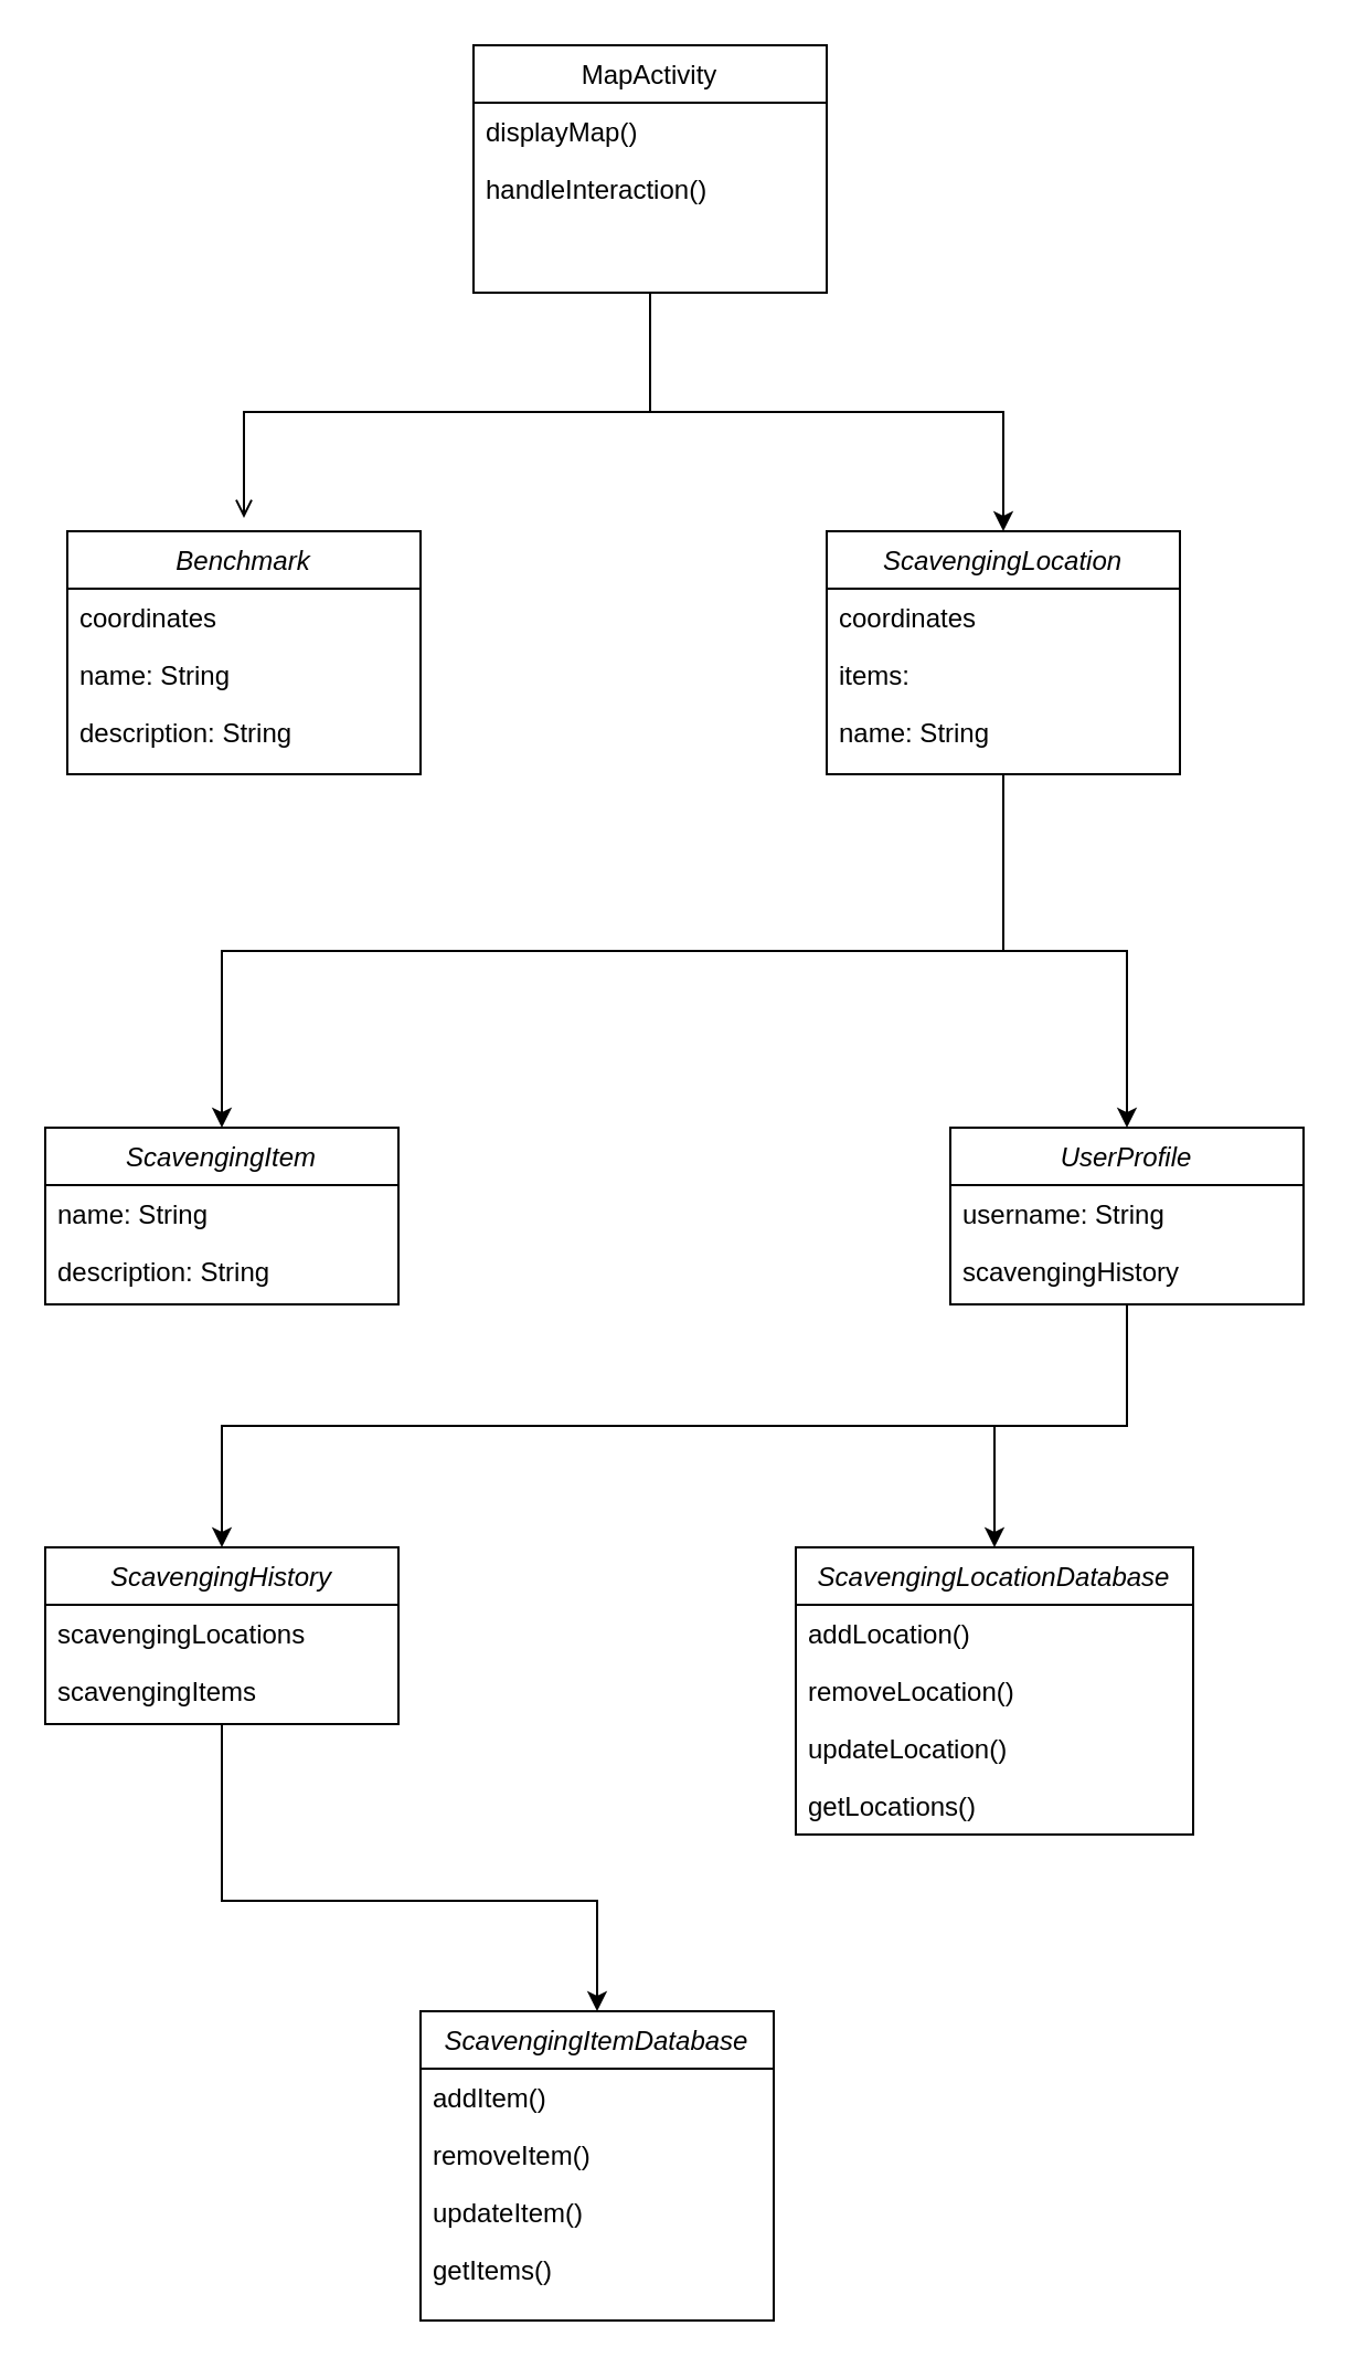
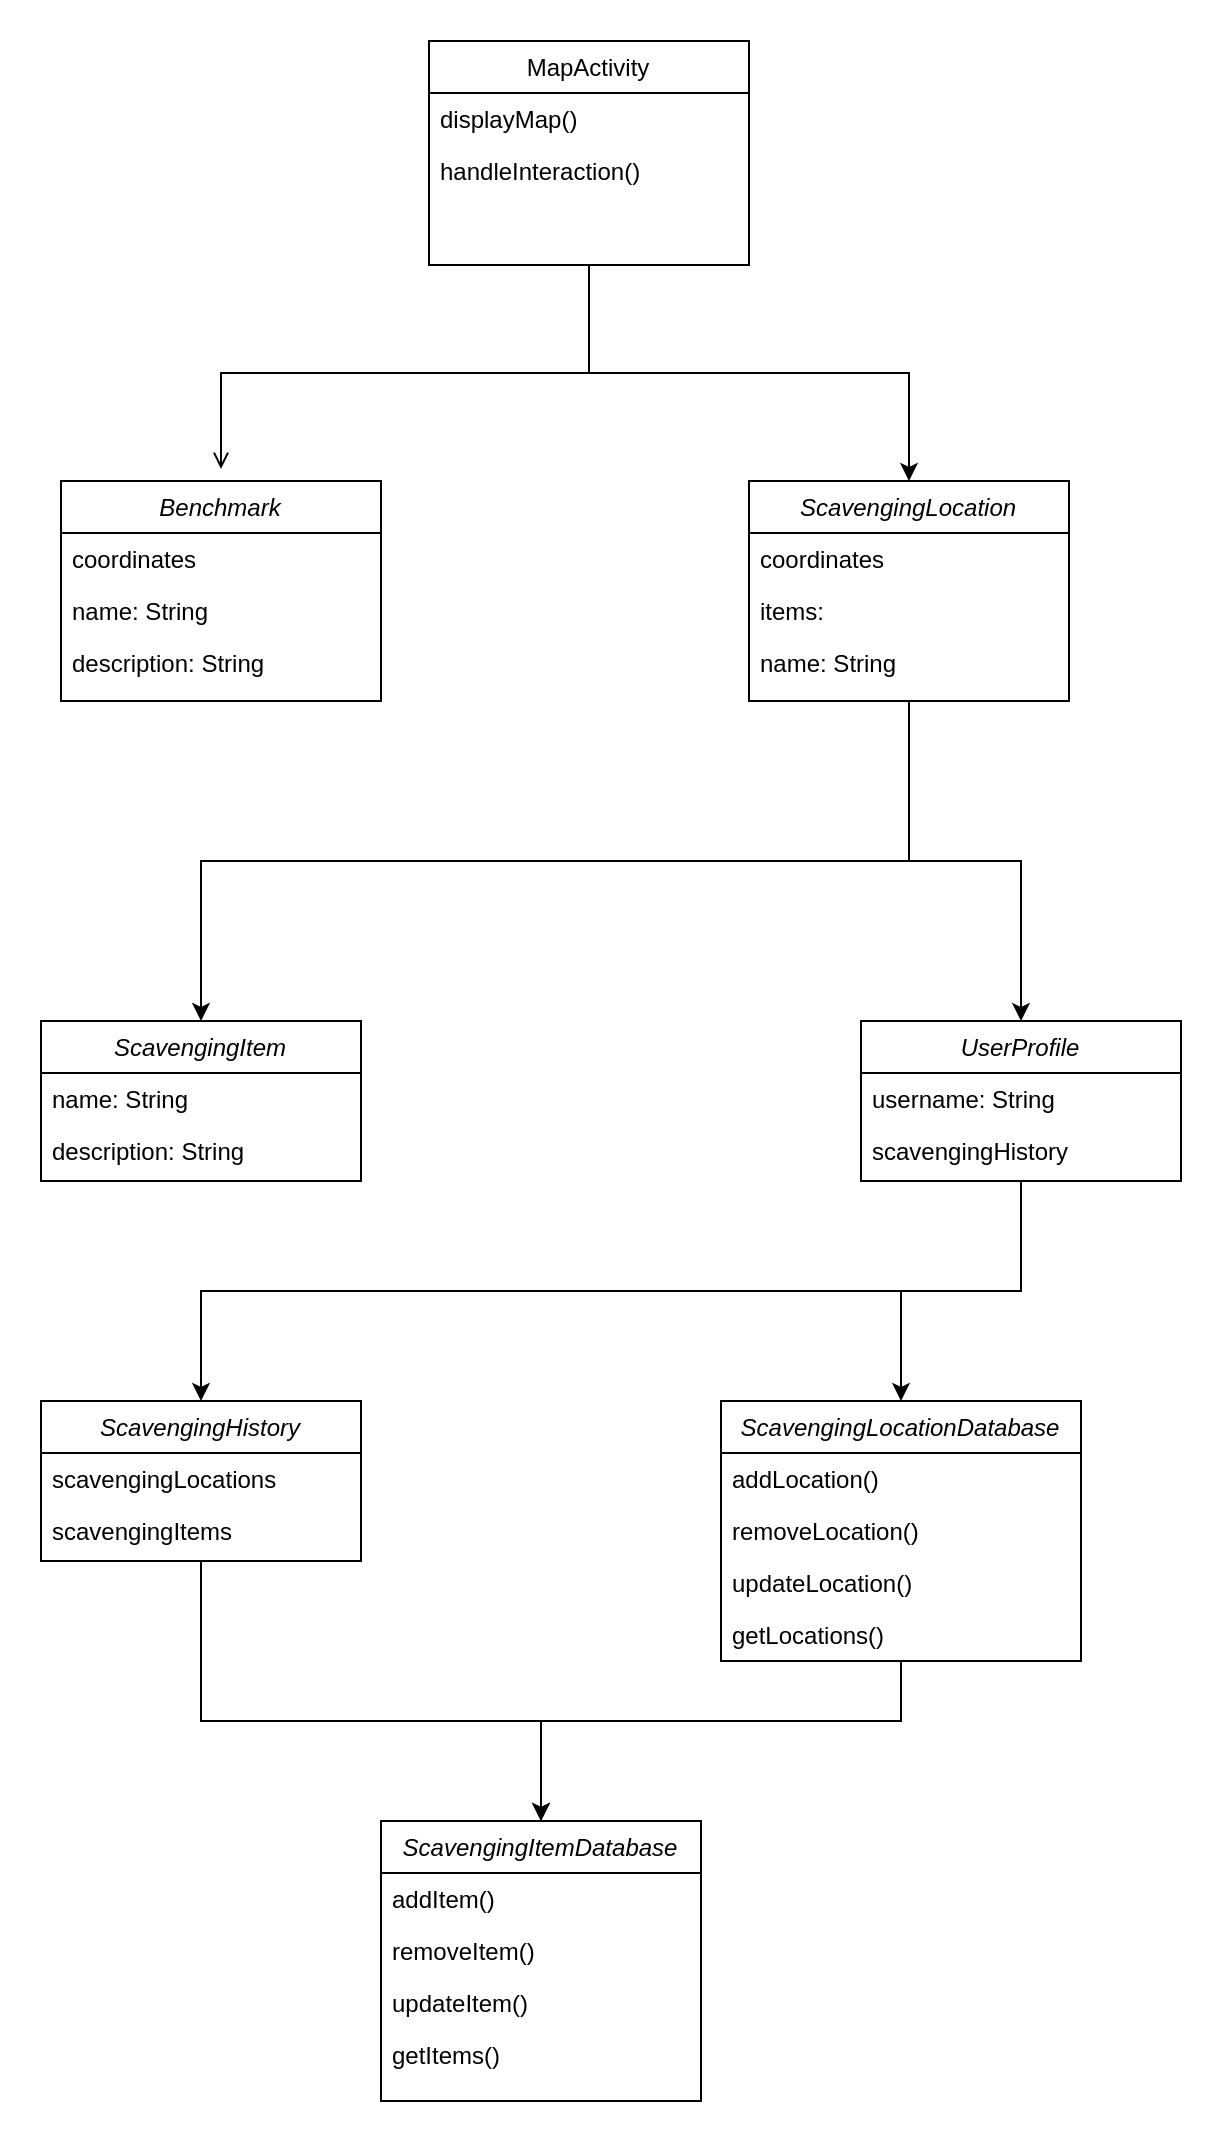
  <mxCell id="0" />
  <mxCell id="1" parent="0" />
  <mxCell id="2" style="edgeStyle=orthogonalEdgeStyle;rounded=0;orthogonalLoop=1;jettySize=auto;html=1;exitX=0.5;exitY=1;exitDx=0;exitDy=0;" edge="1" parent="1" source="4" target="23"><mxGeometry relative="1" as="geometry" /></mxCell>
  <mxCell id="3" style="edgeStyle=orthogonalEdgeStyle;rounded=0;orthogonalLoop=1;jettySize=auto;html=1;exitX=0.5;exitY=1;exitDx=0;exitDy=0;" edge="1" parent="1" source="4" target="20"><mxGeometry relative="1" as="geometry" /></mxCell>
  <mxCell id="4" value="ScavengingLocation" style="swimlane;fontStyle=2;align=center;verticalAlign=top;childLayout=stackLayout;horizontal=1;startSize=26;horizontalStack=0;resizeParent=1;resizeLast=0;collapsible=1;marginBottom=0;rounded=0;shadow=0;strokeWidth=1;" parent="1" vertex="1"><mxGeometry x="374" y="240" width="160" height="110" as="geometry"><mxRectangle x="230" y="140" width="160" height="26" as="alternateBounds" /></mxGeometry></mxCell>
  <mxCell id="5" value="coordinates" style="text;align=left;verticalAlign=top;spacingLeft=4;spacingRight=4;overflow=hidden;rotatable=0;points=[[0,0.5],[1,0.5]];portConstraint=eastwest;" parent="4" vertex="1"><mxGeometry y="26" width="160" height="26" as="geometry" /></mxCell>
  <mxCell id="6" value="items:" style="text;align=left;verticalAlign=top;spacingLeft=4;spacingRight=4;overflow=hidden;rotatable=0;points=[[0,0.5],[1,0.5]];portConstraint=eastwest;rounded=0;shadow=0;html=0;" parent="4" vertex="1"><mxGeometry y="52" width="160" height="26" as="geometry" /></mxCell>
  <mxCell id="7" value="name: String" style="text;align=left;verticalAlign=top;spacingLeft=4;spacingRight=4;overflow=hidden;rotatable=0;points=[[0,0.5],[1,0.5]];portConstraint=eastwest;rounded=0;shadow=0;html=0;" parent="4" vertex="1"><mxGeometry y="78" width="160" height="26" as="geometry" /></mxCell>
  <mxCell id="8" style="edgeStyle=orthogonalEdgeStyle;rounded=0;orthogonalLoop=1;jettySize=auto;html=1;entryX=0.5;entryY=0;entryDx=0;entryDy=0;" edge="1" parent="1" target="4"><mxGeometry relative="1" as="geometry"><mxPoint x="454" y="240" as="sourcePoint" /></mxGeometry></mxCell>
  <mxCell id="9" style="edgeStyle=orthogonalEdgeStyle;rounded=0;orthogonalLoop=1;jettySize=auto;html=1;exitX=0.5;exitY=1;exitDx=0;exitDy=0;entryX=0.5;entryY=-0.055;entryDx=0;entryDy=0;entryPerimeter=0;endArrow=open;" edge="1" parent="1" source="11" target="14"><mxGeometry relative="1" as="geometry" /></mxCell>
  <mxCell id="10" style="edgeStyle=orthogonalEdgeStyle;rounded=0;orthogonalLoop=1;jettySize=auto;html=1;exitX=0.5;exitY=1;exitDx=0;exitDy=0;entryX=0.5;entryY=0;entryDx=0;entryDy=0;" edge="1" parent="1" source="11" target="4"><mxGeometry relative="1" as="geometry" /></mxCell>
  <mxCell id="11" value="MapActivity" style="swimlane;fontStyle=0;align=center;verticalAlign=top;childLayout=stackLayout;horizontal=1;startSize=26;horizontalStack=0;resizeParent=1;resizeLast=0;collapsible=1;marginBottom=0;rounded=0;shadow=0;strokeWidth=1;" parent="1" vertex="1"><mxGeometry x="214" y="20" width="160" height="112" as="geometry"><mxRectangle x="550" y="140" width="160" height="26" as="alternateBounds" /></mxGeometry></mxCell>
  <mxCell id="12" value="displayMap()" style="text;align=left;verticalAlign=top;spacingLeft=4;spacingRight=4;overflow=hidden;rotatable=0;points=[[0,0.5],[1,0.5]];portConstraint=eastwest;" parent="11" vertex="1"><mxGeometry y="26" width="160" height="26" as="geometry" /></mxCell>
  <mxCell id="13" value="handleInteraction()" style="text;align=left;verticalAlign=top;spacingLeft=4;spacingRight=4;overflow=hidden;rotatable=0;points=[[0,0.5],[1,0.5]];portConstraint=eastwest;rounded=0;shadow=0;html=0;" parent="11" vertex="1"><mxGeometry y="52" width="160" height="26" as="geometry" /></mxCell>
  <mxCell id="14" value="Benchmark&#10;&#10;" style="swimlane;fontStyle=2;align=center;verticalAlign=top;childLayout=stackLayout;horizontal=1;startSize=26;horizontalStack=0;resizeParent=1;resizeLast=0;collapsible=1;marginBottom=0;rounded=0;shadow=0;strokeWidth=1;" vertex="1" parent="1"><mxGeometry x="30" y="240" width="160" height="110" as="geometry"><mxRectangle x="230" y="140" width="160" height="26" as="alternateBounds" /></mxGeometry></mxCell>
  <mxCell id="15" value="coordinates" style="text;align=left;verticalAlign=top;spacingLeft=4;spacingRight=4;overflow=hidden;rotatable=0;points=[[0,0.5],[1,0.5]];portConstraint=eastwest;" vertex="1" parent="14"><mxGeometry y="26" width="160" height="26" as="geometry" /></mxCell>
  <mxCell id="16" value="name: String" style="text;align=left;verticalAlign=top;spacingLeft=4;spacingRight=4;overflow=hidden;rotatable=0;points=[[0,0.5],[1,0.5]];portConstraint=eastwest;rounded=0;shadow=0;html=0;" vertex="1" parent="14"><mxGeometry y="52" width="160" height="26" as="geometry" /></mxCell>
  <mxCell id="17" value="description: String" style="text;align=left;verticalAlign=top;spacingLeft=4;spacingRight=4;overflow=hidden;rotatable=0;points=[[0,0.5],[1,0.5]];portConstraint=eastwest;rounded=0;shadow=0;html=0;" vertex="1" parent="14"><mxGeometry y="78" width="160" height="26" as="geometry" /></mxCell>
  <mxCell id="18" style="edgeStyle=orthogonalEdgeStyle;rounded=0;orthogonalLoop=1;jettySize=auto;html=1;exitX=0.5;exitY=1;exitDx=0;exitDy=0;" edge="1" parent="1" source="20" target="27"><mxGeometry relative="1" as="geometry" /></mxCell>
  <mxCell id="19" style="edgeStyle=orthogonalEdgeStyle;rounded=0;orthogonalLoop=1;jettySize=auto;html=1;exitX=0.5;exitY=1;exitDx=0;exitDy=0;" edge="1" parent="1" source="20" target="33"><mxGeometry relative="1" as="geometry" /></mxCell>
  <mxCell id="20" value="UserProfile&#10;" style="swimlane;fontStyle=2;align=center;verticalAlign=top;childLayout=stackLayout;horizontal=1;startSize=26;horizontalStack=0;resizeParent=1;resizeLast=0;collapsible=1;marginBottom=0;rounded=0;shadow=0;strokeWidth=1;" vertex="1" parent="1"><mxGeometry x="430" y="510" width="160" height="80" as="geometry"><mxRectangle x="230" y="140" width="160" height="26" as="alternateBounds" /></mxGeometry></mxCell>
  <mxCell id="21" value="username: String" style="text;align=left;verticalAlign=top;spacingLeft=4;spacingRight=4;overflow=hidden;rotatable=0;points=[[0,0.5],[1,0.5]];portConstraint=eastwest;" vertex="1" parent="20"><mxGeometry y="26" width="160" height="26" as="geometry" /></mxCell>
  <mxCell id="22" value="scavengingHistory" style="text;align=left;verticalAlign=top;spacingLeft=4;spacingRight=4;overflow=hidden;rotatable=0;points=[[0,0.5],[1,0.5]];portConstraint=eastwest;rounded=0;shadow=0;html=0;" vertex="1" parent="20"><mxGeometry y="52" width="160" height="26" as="geometry" /></mxCell>
  <mxCell id="23" value="ScavengingItem" style="swimlane;fontStyle=2;align=center;verticalAlign=top;childLayout=stackLayout;horizontal=1;startSize=26;horizontalStack=0;resizeParent=1;resizeLast=0;collapsible=1;marginBottom=0;rounded=0;shadow=0;strokeWidth=1;" vertex="1" parent="1"><mxGeometry x="20" y="510" width="160" height="80" as="geometry"><mxRectangle x="230" y="140" width="160" height="26" as="alternateBounds" /></mxGeometry></mxCell>
  <mxCell id="24" value="name: String" style="text;align=left;verticalAlign=top;spacingLeft=4;spacingRight=4;overflow=hidden;rotatable=0;points=[[0,0.5],[1,0.5]];portConstraint=eastwest;" vertex="1" parent="23"><mxGeometry y="26" width="160" height="26" as="geometry" /></mxCell>
  <mxCell id="25" value="description: String" style="text;align=left;verticalAlign=top;spacingLeft=4;spacingRight=4;overflow=hidden;rotatable=0;points=[[0,0.5],[1,0.5]];portConstraint=eastwest;rounded=0;shadow=0;html=0;" vertex="1" parent="23"><mxGeometry y="52" width="160" height="26" as="geometry" /></mxCell>
+ <mxCell id="26" style="edgeStyle=orthogonalEdgeStyle;rounded=0;orthogonalLoop=1;jettySize=auto;html=1;exitX=0.5;exitY=1;exitDx=0;exitDy=0;entryX=0.5;entryY=0;entryDx=0;entryDy=0;" edge="1" parent="1" source="27" target="36"><mxGeometry relative="1" as="geometry"><Array as="points"><mxPoint x="450" y="860" /><mxPoint x="270" y="860" /></Array></mxGeometry></mxCell>
  <mxCell id="27" value="ScavengingLocationDatabase" style="swimlane;fontStyle=2;align=center;verticalAlign=top;childLayout=stackLayout;horizontal=1;startSize=26;horizontalStack=0;resizeParent=1;resizeLast=0;collapsible=1;marginBottom=0;rounded=0;shadow=0;strokeWidth=1;" vertex="1" parent="1"><mxGeometry x="360" y="700" width="180" height="130" as="geometry"><mxRectangle x="230" y="140" width="160" height="26" as="alternateBounds" /></mxGeometry></mxCell>
  <mxCell id="28" value="addLocation()" style="text;align=left;verticalAlign=top;spacingLeft=4;spacingRight=4;overflow=hidden;rotatable=0;points=[[0,0.5],[1,0.5]];portConstraint=eastwest;" vertex="1" parent="27"><mxGeometry y="26" width="180" height="26" as="geometry" /></mxCell>
  <mxCell id="29" value="removeLocation()&#10;&#10;" style="text;align=left;verticalAlign=top;spacingLeft=4;spacingRight=4;overflow=hidden;rotatable=0;points=[[0,0.5],[1,0.5]];portConstraint=eastwest;rounded=0;shadow=0;html=0;" vertex="1" parent="27"><mxGeometry y="52" width="180" height="26" as="geometry" /></mxCell>
  <mxCell id="30" value="updateLocation()" style="text;align=left;verticalAlign=top;spacingLeft=4;spacingRight=4;overflow=hidden;rotatable=0;points=[[0,0.5],[1,0.5]];portConstraint=eastwest;rounded=0;shadow=0;html=0;" vertex="1" parent="27"><mxGeometry y="78" width="180" height="26" as="geometry" /></mxCell>
  <mxCell id="31" value="getLocations()" style="text;align=left;verticalAlign=top;spacingLeft=4;spacingRight=4;overflow=hidden;rotatable=0;points=[[0,0.5],[1,0.5]];portConstraint=eastwest;rounded=0;shadow=0;html=0;" vertex="1" parent="27"><mxGeometry y="104" width="180" height="26" as="geometry" /></mxCell>
  <mxCell id="32" style="edgeStyle=orthogonalEdgeStyle;rounded=0;orthogonalLoop=1;jettySize=auto;html=1;exitX=0.5;exitY=1;exitDx=0;exitDy=0;entryX=0.5;entryY=0;entryDx=0;entryDy=0;" edge="1" parent="1" source="33" target="36"><mxGeometry relative="1" as="geometry"><Array as="points"><mxPoint x="100" y="860" /><mxPoint x="270" y="860" /></Array></mxGeometry></mxCell>
  <mxCell id="33" value="ScavengingHistory&#10;" style="swimlane;fontStyle=2;align=center;verticalAlign=top;childLayout=stackLayout;horizontal=1;startSize=26;horizontalStack=0;resizeParent=1;resizeLast=0;collapsible=1;marginBottom=0;rounded=0;shadow=0;strokeWidth=1;" vertex="1" parent="1"><mxGeometry x="20" y="700" width="160" height="80" as="geometry"><mxRectangle x="230" y="140" width="160" height="26" as="alternateBounds" /></mxGeometry></mxCell>
  <mxCell id="34" value="scavengingLocations" style="text;align=left;verticalAlign=top;spacingLeft=4;spacingRight=4;overflow=hidden;rotatable=0;points=[[0,0.5],[1,0.5]];portConstraint=eastwest;" vertex="1" parent="33"><mxGeometry y="26" width="160" height="26" as="geometry" /></mxCell>
  <mxCell id="35" value="scavengingItems&#10;&#10;" style="text;align=left;verticalAlign=top;spacingLeft=4;spacingRight=4;overflow=hidden;rotatable=0;points=[[0,0.5],[1,0.5]];portConstraint=eastwest;rounded=0;shadow=0;html=0;" vertex="1" parent="33"><mxGeometry y="52" width="160" height="26" as="geometry" /></mxCell>
  <mxCell id="36" value="ScavengingItemDatabase" style="swimlane;fontStyle=2;align=center;verticalAlign=top;childLayout=stackLayout;horizontal=1;startSize=26;horizontalStack=0;resizeParent=1;resizeLast=0;collapsible=1;marginBottom=0;rounded=0;shadow=0;strokeWidth=1;" vertex="1" parent="1"><mxGeometry x="190" y="910" width="160" height="140" as="geometry"><mxRectangle x="230" y="140" width="160" height="26" as="alternateBounds" /></mxGeometry></mxCell>
  <mxCell id="37" value="addItem()" style="text;align=left;verticalAlign=top;spacingLeft=4;spacingRight=4;overflow=hidden;rotatable=0;points=[[0,0.5],[1,0.5]];portConstraint=eastwest;" vertex="1" parent="36"><mxGeometry y="26" width="160" height="26" as="geometry" /></mxCell>
  <mxCell id="38" value="removeItem()&#10;&#10;" style="text;align=left;verticalAlign=top;spacingLeft=4;spacingRight=4;overflow=hidden;rotatable=0;points=[[0,0.5],[1,0.5]];portConstraint=eastwest;rounded=0;shadow=0;html=0;" vertex="1" parent="36"><mxGeometry y="52" width="160" height="26" as="geometry" /></mxCell>
  <mxCell id="39" value="updateItem()" style="text;align=left;verticalAlign=top;spacingLeft=4;spacingRight=4;overflow=hidden;rotatable=0;points=[[0,0.5],[1,0.5]];portConstraint=eastwest;rounded=0;shadow=0;html=0;" vertex="1" parent="36"><mxGeometry y="78" width="160" height="26" as="geometry" /></mxCell>
  <mxCell id="40" value="getItems()" style="text;align=left;verticalAlign=top;spacingLeft=4;spacingRight=4;overflow=hidden;rotatable=0;points=[[0,0.5],[1,0.5]];portConstraint=eastwest;rounded=0;shadow=0;html=0;" vertex="1" parent="36"><mxGeometry y="104" width="160" height="26" as="geometry" /></mxCell>
